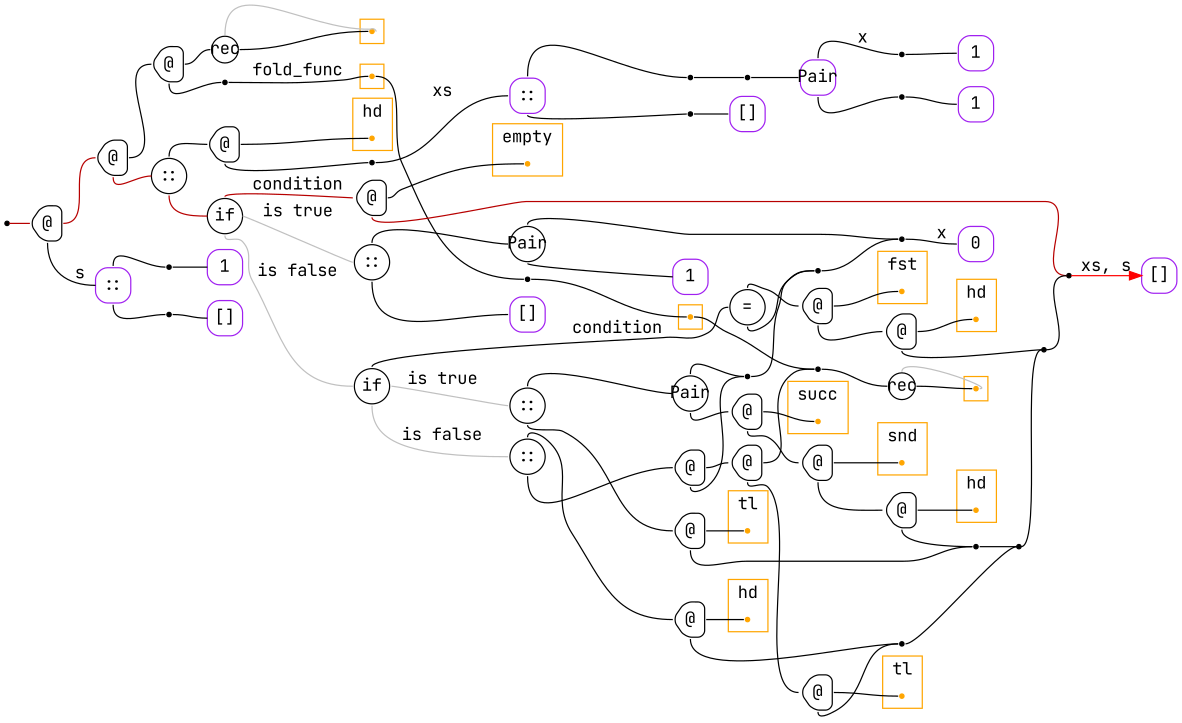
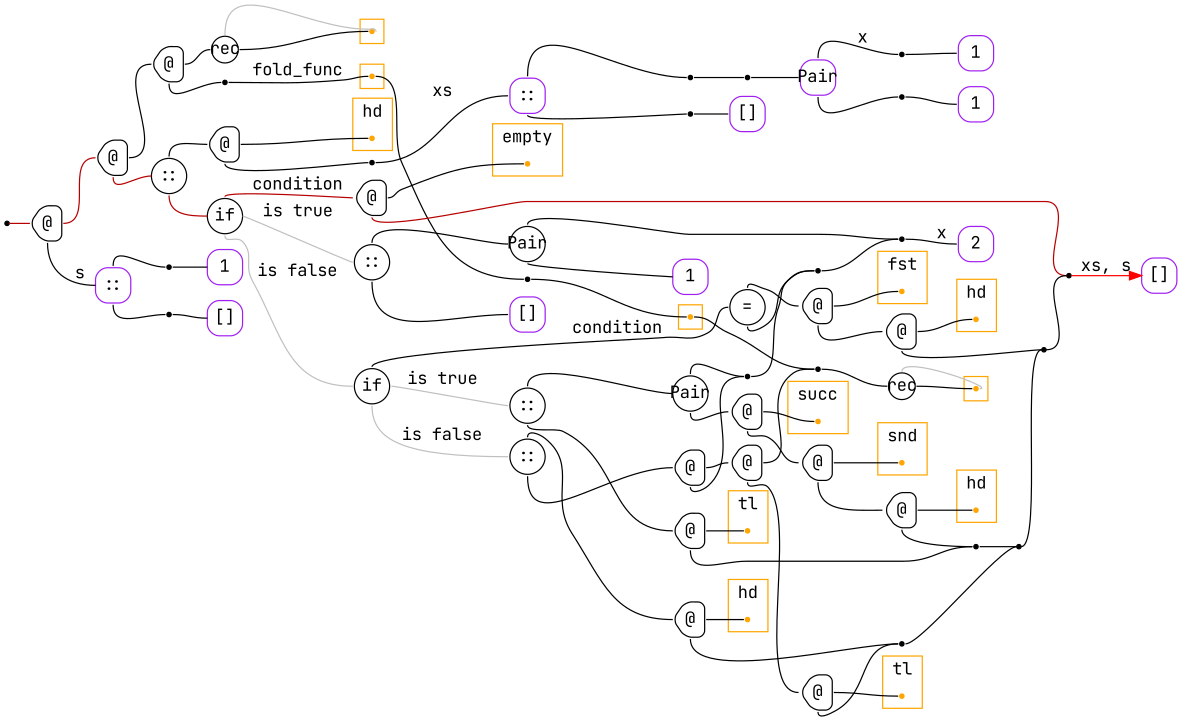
  digraph {
    labeldistance=0
    nodesep=.175
    rankdir=LR
    ranksep=.175
    fontname="JetBrains Mono"
    node [color="#000000" fixedsize=true orientation=90 shape=point fontname="JetBrains Mono" style=rounded]
    edge [arrowhead=none arrowtail=none headport=w tailport=e fontname="JetBrains Mono"]
    ndcluster_nd174 [color=orange style=""]
    ndcluster_nd700 [color=orange style=""]
    ndcluster_nd860 [color=orange style=""]
    ndcluster_nd383 [color=orange style=""]
    ndcluster_nd950 [color=orange style=""]
    ndcluster_nd1062 [color=orange style=""]
    ndcluster_nd1081 [color=orange style=""]
    ndcluster_nd1088 [color=orange style=""]
    ndcluster_nd1097 [color=orange style=""]
    ndcluster_nd1104 [color=orange style=""]
    ndcluster_nd1111 [color=orange style=""]
    ndcluster_nd1118 [color=orange style=""]
    ndcluster_nd1127 [color=orange style=""]
    ndcluster_nd1137 [color=orange style=""]
    nd1 [color="" orientation="" style=""]
    n16 [height=.4 label="@" shape=house width=.4]
    n17 [color=purple height=.4 label=1 shape=square width=.4]
-   n18 [color=purple height=.4 label=0 shape=square width=.4]
+   n18 [color=purple height=.4 label=2 shape=square width=.4]
    n19 [color=purple height=.4 label=1 shape=square width=.4]
    n20 [color=purple height=.4 label="[]" shape=square width=.4]
    n21 [label=" " color=""]
    n22 [color=purple height=.4 label=1 shape=square width=.4]
    n23 [color=purple height=.4 label="[]" shape=square width=.4]
    n24 [color=purple height=.4 label=Pair shape=square width=.4]
    n25 [label=" " color=""]
    n26 [label=" " color=""]
    n27 [color=purple height=.4 label="::" shape=square width=.4]
    n28 [label=" " color=""]
    n29 [label=" " color=""]
    n30 [height=.3 label=rec shape=circle width=.3 orientation=""]
    n31 [height=.4 label="@" shape=house width=.4]
    n32 [color=purple height=.4 label="::" shape=square width=.4]
    n33 [height=.4 label="@" shape=house width=.4]
    n34 [height=.4 label="::" shape=circle width=.4 orientation=""]
    n35 [label=" " color=""]
    n36 [label=" " color=""]
    n37 [label=" " color=""]
    n38 [height=.4 label="@" shape=house width=.4]
    n39 [height=.4 label=if shape=circle width=.4 orientation=""]
    n40 [label=" " color=""]
    n41 [label=" " color=""]
    n42 [color=purple height=.4 label="[]" shape=square width=.4]
    n43 [label=" " color=""]
    n44 [height=.3 label=rec shape=circle width=.3 orientation=""]
    n45 [height=.4 label="@" shape=house width=.4]
    n46 [height=.4 label="::" shape=circle width=.4 orientation=""]
    n47 [height=.4 label=if shape=circle width=.4 orientation=""]
    n48 [label=" " color=""]
    n49 [height=.4 label=Pair shape=circle width=.4 orientation=""]
    n50 [color=purple height=.4 label="[]" shape=square width=.4]
    n51 [color=purple height=.4 label=1 shape=square width=.4]
    n52 [label=" " color=""]
    n53 [height=.4 label="=" shape=circle width=.4 orientation=""]
    n54 [height=.4 label="::" shape=circle width=.4 orientation=""]
    n55 [height=.4 label="::" shape=circle width=.4 orientation=""]
    n56 [height=.4 label="@" shape=house width=.4]
    n57 [label=" " color=""]
    n58 [height=.4 label="@" shape=house width=.4]
    n59 [label=" " color=""]
    n60 [height=.4 label=Pair shape=circle width=.4 orientation=""]
    n61 [height=.4 label="@" shape=house width=.4]
    n62 [height=.4 label="@" shape=house width=.4]
    n63 [label=" " color=""]
    n64 [height=.4 label="@" shape=house width=.4]
    n65 [height=.4 label="@" shape=house width=.4]
    n66 [label=" " color=""]
    n67 [label=" " color=""]
    n68 [height=.4 label="@" shape=house width=.4]
    n69 [height=.4 label="@" shape=house width=.4]
    n70 [label=" " color=""]
    n71 [height=.4 label="@" shape=house width=.4]
    n72 [height=.4 label="@" shape=house width=.4]
    subgraph cluster_1 {
      color=orange
      style=fill
      ndcluster_nd174
    }
    subgraph cluster_2 {
      color=orange
      style=fill
      ndcluster_nd383
    }
    subgraph cluster_3 {
      color=orange
      style=fill
      ndcluster_nd700
    }
    subgraph cluster_4 {
      color=orange
      label=hd
      style=fill
      ndcluster_nd860
    }
    subgraph cluster_5 {
      color=orange
      style=fill
      ndcluster_nd950
    }
    subgraph cluster_6 {
      color=orange
      label=empty
      style=fill
      ndcluster_nd1062
    }
    subgraph cluster_7 {
      color=orange
      label=fst
      style=fill
      ndcluster_nd1081
    }
    subgraph cluster_8 {
      color=orange
      label=hd
      style=fill
      ndcluster_nd1088
    }
    subgraph cluster_9 {
      color=orange
      label=succ
      style=fill
      ndcluster_nd1097
    }
    subgraph cluster_10 {
      color=orange
      label=snd
      style=fill
      ndcluster_nd1104
    }
    subgraph cluster_11 {
      color=orange
      label=hd
      style=fill
      ndcluster_nd1111
    }
    subgraph cluster_12 {
      color=orange
      label=tl
      style=fill
      ndcluster_nd1118
    }
    subgraph cluster_13 {
      color=orange
      label=hd
      style=fill
      ndcluster_nd1127
    }
    subgraph cluster_14 {
      color=orange
      label=tl
      style=fill
      ndcluster_nd1137
    }
    ndcluster_nd174 -> n21
    ndcluster_nd383 -> n43
    nd1 -> n16 [color="#b70000"]
    n16 -> n31 [color="#b70000"]
    n16 -> n32 [label=s tailport=s]
    n21 -> ndcluster_nd383
    n24 -> n25 [label=x tailport=n]
    n24 -> n26 [tailport=s]
    n25 -> n17
    n26 -> n22
    n27 -> n28 [tailport=n]
    n27 -> n29 [tailport=s]
    n28 -> n41
    n29 -> n23
    n30 -> ndcluster_nd700 [color=grey dir=back headport=e tailport=n]
    n30 -> ndcluster_nd700
    n31 -> n33
    n31 -> n34 [color="#b70000" tailport=s]
    n32 -> n36 [tailport=n]
    n32 -> n37 [tailport=s]
    n33 -> n30 [color=black]
    n33 -> n35 [tailport=s]
    n34 -> n38 [tailport=n]
    n34 -> n39 [color="#b70000" tailport=s]
    n35 -> ndcluster_nd174 [label=fold_func]
    n36 -> n19
    n37 -> n20
    n38 -> ndcluster_nd860
    n38 -> n40 [tailport=s]
    n39 -> n45 [color="#b70000" label=condition tailport=n]
    n39 -> n46 [color=grey label="is true"]
    n39 -> n47 [color=grey label="is false" tailport=s]
    n40 -> n27 [label=xs]
    n41 -> n24
    n43 -> n44 [color=black]
    n44 -> ndcluster_nd950 [color=grey dir=back headport=e tailport=n]
    n44 -> ndcluster_nd950
    n45 -> ndcluster_nd1062
    n45 -> n48 [color="#b70000" tailport=s]
    n46 -> n49 [tailport=n]
    n46 -> n50 [tailport=s]
    n47 -> n53 [label=condition tailport=n]
    n47 -> n54 [color=grey label="is true"]
    n47 -> n55 [color=grey label="is false" tailport=s]
    n48 -> n42 [arrowhead=normal color=red label="xs, s"]
    n49 -> n51 [tailport=s]
    n49 -> n52 [tailport=n]
    n52 -> n18 [label=x]
    n53 -> n56 [tailport=n]
    n53 -> n57 [tailport=s]
    n54 -> n60 [tailport=n]
    n54 -> n61 [tailport=s]
    n55 -> n68 [tailport=n]
    n55 -> n69 [tailport=s]
    n56 -> ndcluster_nd1081
    n56 -> n58 [tailport=s]
    n57 -> n52
    n58 -> ndcluster_nd1088
    n58 -> n59 [tailport=s]
    n59 -> n48
    n60 -> n62 [tailport=s]
    n60 -> n63 [tailport=n]
    n61 -> ndcluster_nd1118
    n61 -> n66 [tailport=s]
    n62 -> ndcluster_nd1097
    n62 -> n64 [tailport=s]
    n63 -> n57
    n64 -> ndcluster_nd1104
    n64 -> n65 [tailport=s]
    n65 -> ndcluster_nd1111
    n65 -> n66 [tailport=s]
    n66 -> n67
    n67 -> n59
    n68 -> ndcluster_nd1127
    n68 -> n70 [tailport=s]
    n69 -> n63 [tailport=s]
    n69 -> n71
    n70 -> n67
    n71 -> n43
    n71 -> n72 [tailport=s]
    n72 -> ndcluster_nd1137
    n72 -> n70 [tailport=s]
  }
